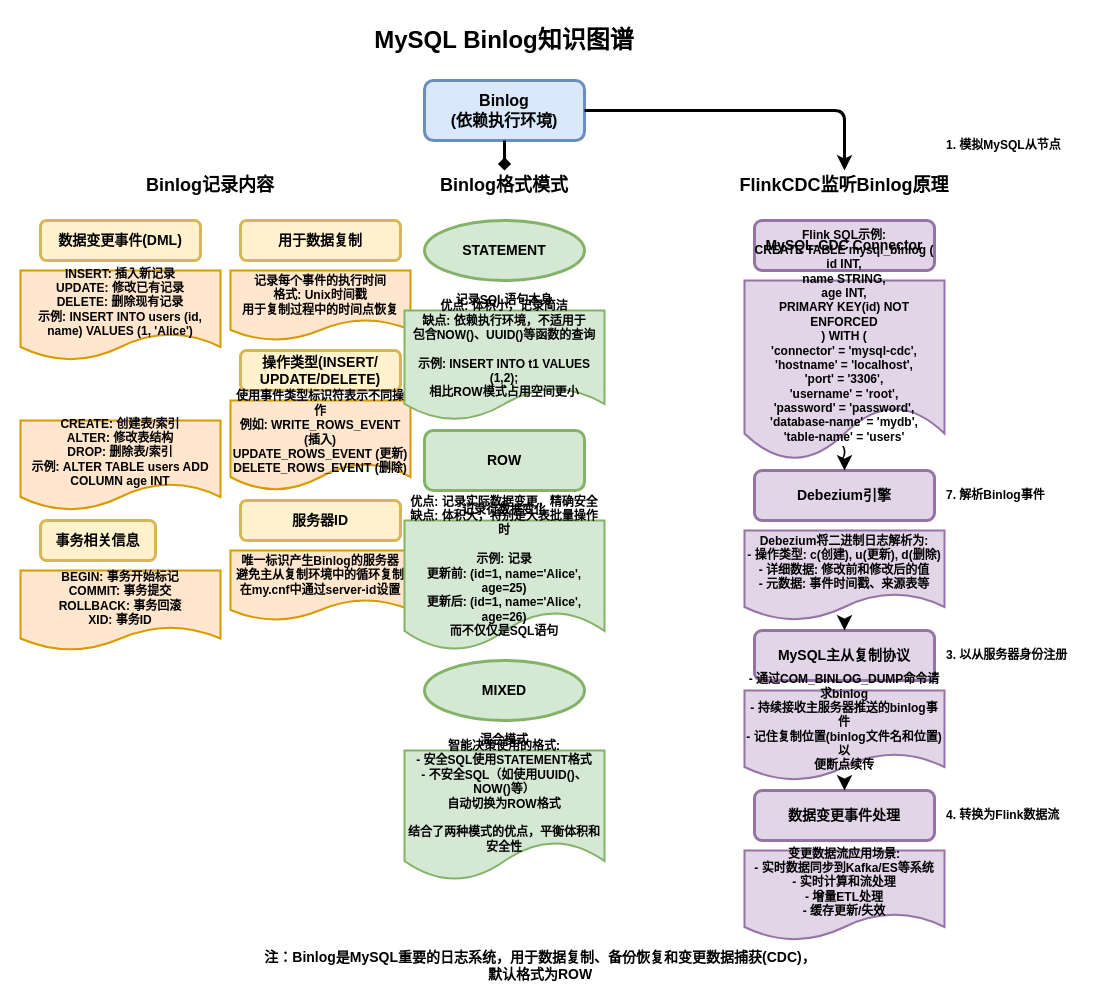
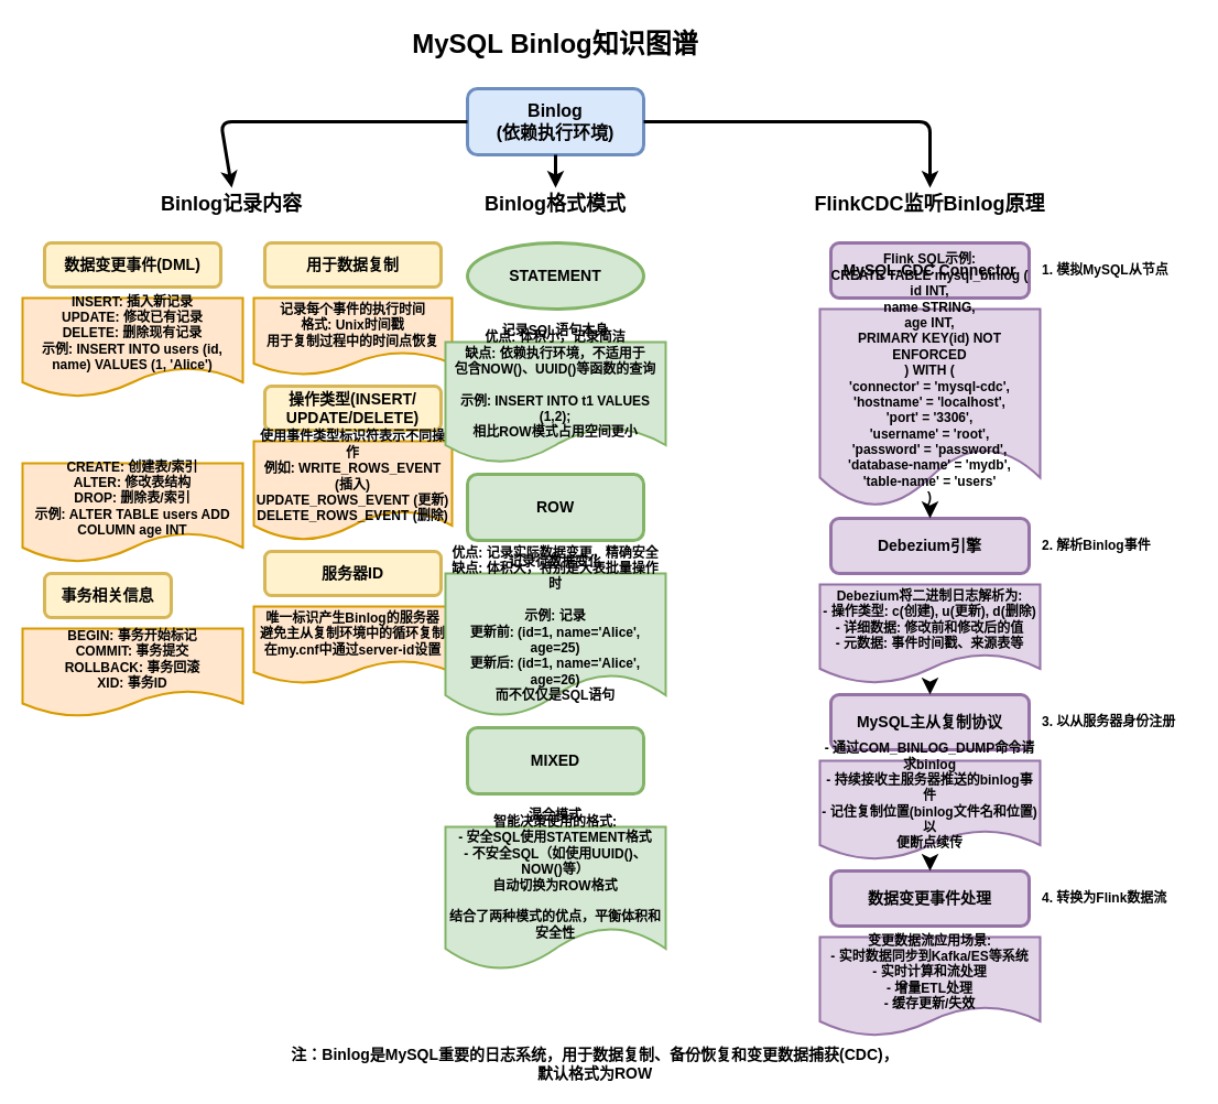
  <mxCell id="0" />
  <mxCell id="1" parent="0" />
  <mxCell id="2" value="MySQL Binlog知识图谱" style="text;html=1;strokeColor=none;fillColor=none;align=center;verticalAlign=middle;whiteSpace=wrap;rounded=0;fontSize=24;fontStyle=1" vertex="1" parent="1"><mxGeometry x="354" y="20" width="300" height="40" as="geometry" /></mxCell>
  <mxCell id="3" value="Binlog&lt;br&gt;(依赖执行环境)" style="rounded=1;whiteSpace=wrap;html=1;fillColor=#dae8fc;strokeColor=#6c8ebf;fontStyle=1;fontSize=16;strokeWidth=3;" vertex="1" parent="1"><mxGeometry x="424" y="80" width="160" height="60" as="geometry" /></mxCell>
  <mxCell id="4" value="Binlog记录内容" style="text;html=1;strokeColor=none;fillColor=none;align=center;verticalAlign=middle;whiteSpace=wrap;rounded=0;fontSize=18;fontStyle=1" vertex="1" parent="1"><mxGeometry x="130" y="170" width="160" height="30" as="geometry" /></mxCell>
  <mxCell id="5" value="数据变更事件(DML)" style="rounded=1;whiteSpace=wrap;html=1;fillColor=#fff2cc;strokeColor=#d6b656;fontStyle=1;fontSize=14;strokeWidth=3;" vertex="1" parent="1"><mxGeometry x="40" y="220" width="160" height="40" as="geometry" /></mxCell>
  <mxCell id="6" value="INSERT: 插入新记录&lt;br&gt;UPDATE: 修改已有记录&lt;br&gt;DELETE: 删除现有记录&lt;br&gt;示例: INSERT INTO users (id, name) VALUES (1, 'Alice')" style="shape=document;whiteSpace=wrap;html=1;boundedLbl=1;fillColor=#ffe6cc;strokeColor=#d79b00;fontStyle=1;fontSize=12;strokeWidth=2;" vertex="1" parent="1"><mxGeometry x="20" y="270" width="200" height="90" as="geometry" /></mxCell>
  <mxCell id="7" value="CREATE: 创建表/索引&lt;br&gt;ALTER: 修改表结构&lt;br&gt;DROP: 删除表/索引&lt;br&gt;示例: ALTER TABLE users ADD COLUMN age INT" style="shape=document;whiteSpace=wrap;html=1;boundedLbl=1;fillColor=#ffe6cc;strokeColor=#d79b00;fontStyle=1;fontSize=12;strokeWidth=2;" vertex="1" parent="1"><mxGeometry x="20" y="420" width="200" height="90" as="geometry" /></mxCell>
  <mxCell id="8" value="事务相关信息" style="rounded=1;whiteSpace=wrap;html=1;fillColor=#fff2cc;strokeColor=#d6b656;fontStyle=1;fontSize=14;strokeWidth=3;" vertex="1" parent="1"><mxGeometry x="40" y="520" width="115" height="40" as="geometry" /></mxCell>
  <mxCell id="9" value="BEGIN: 事务开始标记&lt;br&gt;COMMIT: 事务提交&lt;br&gt;ROLLBACK: 事务回滚&lt;br&gt;XID: 事务ID" style="shape=document;whiteSpace=wrap;html=1;boundedLbl=1;fillColor=#ffe6cc;strokeColor=#d79b00;fontStyle=1;fontSize=12;strokeWidth=2;" vertex="1" parent="1"><mxGeometry x="20" y="570" width="200" height="80" as="geometry" /></mxCell>
  <mxCell id="10" value="用于数据复制" style="rounded=1;whiteSpace=wrap;html=1;fillColor=#fff2cc;strokeColor=#d6b656;fontStyle=1;fontSize=14;strokeWidth=3;" vertex="1" parent="1"><mxGeometry x="240" y="220" width="160" height="40" as="geometry" /></mxCell>
  <mxCell id="11" value="记录每个事件的执行时间&lt;br&gt;格式: Unix时间戳&lt;br&gt;用于复制过程中的时间点恢复" style="shape=document;whiteSpace=wrap;html=1;boundedLbl=1;fillColor=#ffe6cc;strokeColor=#d79b00;fontStyle=1;fontSize=12;strokeWidth=2;" vertex="1" parent="1"><mxGeometry x="230" y="270" width="180" height="70" as="geometry" /></mxCell>
  <mxCell id="12" value="操作类型(INSERT/&lt;br&gt;UPDATE/DELETE)" style="rounded=1;whiteSpace=wrap;html=1;fillColor=#fff2cc;strokeColor=#d6b656;fontStyle=1;fontSize=14;strokeWidth=3;" vertex="1" parent="1"><mxGeometry x="240" y="350" width="160" height="40" as="geometry" /></mxCell>
  <mxCell id="13" value="使用事件类型标识符表示不同操作&lt;br&gt;例如: WRITE_ROWS_EVENT (插入)&lt;br&gt;UPDATE_ROWS_EVENT (更新)&lt;br&gt;DELETE_ROWS_EVENT (删除)" style="shape=document;whiteSpace=wrap;html=1;boundedLbl=1;fillColor=#ffe6cc;strokeColor=#d79b00;fontStyle=1;fontSize=12;strokeWidth=2;" vertex="1" parent="1"><mxGeometry x="230" y="400" width="180" height="90" as="geometry" /></mxCell>
  <mxCell id="14" value="服务器ID" style="rounded=1;whiteSpace=wrap;html=1;fillColor=#fff2cc;strokeColor=#d6b656;fontStyle=1;fontSize=14;strokeWidth=3;" vertex="1" parent="1"><mxGeometry x="240" y="500" width="160" height="40" as="geometry" /></mxCell>
  <mxCell id="15" value="唯一标识产生Binlog的服务器&lt;br&gt;避免主从复制环境中的循环复制&lt;br&gt;在my.cnf中通过server-id设置" style="shape=document;whiteSpace=wrap;html=1;boundedLbl=1;fillColor=#ffe6cc;strokeColor=#d79b00;fontStyle=1;fontSize=12;strokeWidth=2;" vertex="1" parent="1"><mxGeometry x="230" y="550" width="180" height="70" as="geometry" /></mxCell>
  <mxCell id="16" value="Binlog格式模式" style="text;html=1;strokeColor=none;fillColor=none;align=center;verticalAlign=middle;whiteSpace=wrap;rounded=0;fontSize=18;fontStyle=1" vertex="1" parent="1"><mxGeometry x="424" y="170" width="160" height="30" as="geometry" /></mxCell>
  <mxCell id="17" value="STATEMENT" style="ellipse;whiteSpace=wrap;html=1;fillColor=#d5e8d4;strokeColor=#82b366;fontStyle=1;fontSize=14;strokeWidth=3;" vertex="1" parent="1"><mxGeometry x="424" y="220" width="160" height="60" as="geometry" /></mxCell>
  <mxCell id="18" value="记录SQL语句本身" style="text;html=1;strokeColor=none;fillColor=none;align=center;verticalAlign=middle;whiteSpace=wrap;rounded=0;fontSize=12;fontStyle=1" vertex="1" parent="1"><mxGeometry x="424" y="290" width="160" height="20" as="geometry" /></mxCell>
  <mxCell id="19" value="优点: 体积小，记录简洁&lt;br&gt;缺点: 依赖执行环境，不适用于&lt;br&gt;包含NOW()、UUID()等函数的查询&lt;br&gt;&lt;br&gt;示例: INSERT INTO t1 VALUES (1,2);&lt;br&gt;相比ROW模式占用空间更小" style="shape=document;whiteSpace=wrap;html=1;boundedLbl=1;fillColor=#d5e8d4;strokeColor=#82b366;fontStyle=1;fontSize=12;strokeWidth=2;" vertex="1" parent="1"><mxGeometry x="404" y="310" width="200" height="110" as="geometry" /></mxCell>
  <mxCell id="20" value="ROW" style="whiteSpace=wrap;html=1;fillColor=#d5e8d4;strokeColor=#82b366;fontStyle=1;fontSize=14;strokeWidth=3;rounded=1;" vertex="1" parent="1"><mxGeometry x="424" y="430" width="160" height="60" as="geometry" /></mxCell>
  <mxCell id="21" value="记录行数据变化" style="text;html=1;strokeColor=none;fillColor=none;align=center;verticalAlign=middle;whiteSpace=wrap;rounded=0;fontSize=12;fontStyle=1" vertex="1" parent="1"><mxGeometry x="424" y="500" width="160" height="20" as="geometry" /></mxCell>
  <mxCell id="22" value="优点: 记录实际数据变更，精确安全&lt;br&gt;缺点: 体积大，特别是大表批量操作时&lt;br&gt;&lt;br&gt;示例: 记录&lt;br&gt;更新前: (id=1, name='Alice', age=25)&lt;br&gt;更新后: (id=1, name='Alice', age=26)&lt;br&gt;而不仅仅是SQL语句" style="shape=document;whiteSpace=wrap;html=1;boundedLbl=1;fillColor=#d5e8d4;strokeColor=#82b366;fontStyle=1;fontSize=12;strokeWidth=2;" vertex="1" parent="1"><mxGeometry x="404" y="520" width="200" height="130" as="geometry" /></mxCell>
- <mxCell id="23" value="MIXED" style="ellipse;whiteSpace=wrap;html=1;fillColor=#d5e8d4;strokeColor=#82b366;fontStyle=1;fontSize=14;strokeWidth=3;" vertex="1" parent="1"><mxGeometry x="424" y="660" width="160" height="60" as="geometry" /></mxCell>
+ <mxCell id="23" value="MIXED" style="whiteSpace=wrap;html=1;fillColor=#d5e8d4;strokeColor=#82b366;fontStyle=1;fontSize=14;strokeWidth=3;rounded=1;" vertex="1" parent="1"><mxGeometry x="424" y="660" width="160" height="60" as="geometry" /></mxCell>
  <mxCell id="24" value="混合模式" style="text;html=1;strokeColor=none;fillColor=none;align=center;verticalAlign=middle;whiteSpace=wrap;rounded=0;fontSize=12;fontStyle=1" vertex="1" parent="1"><mxGeometry x="424" y="730" width="160" height="20" as="geometry" /></mxCell>
  <mxCell id="25" value="智能决策使用的格式:&lt;br&gt;- 安全SQL使用STATEMENT格式&lt;br&gt;- 不安全SQL（如使用UUID()、NOW()等）&lt;br&gt;  自动切换为ROW格式&lt;br&gt;&lt;br&gt;结合了两种模式的优点，平衡体积和安全性" style="shape=document;whiteSpace=wrap;html=1;boundedLbl=1;fillColor=#d5e8d4;strokeColor=#82b366;fontStyle=1;fontSize=12;strokeWidth=2;" vertex="1" parent="1"><mxGeometry x="404" y="750" width="200" height="130" as="geometry" /></mxCell>
  <mxCell id="26" value="FlinkCDC监听Binlog原理" style="text;html=1;strokeColor=none;fillColor=none;align=center;verticalAlign=middle;whiteSpace=wrap;rounded=0;fontSize=18;fontStyle=1" vertex="1" parent="1"><mxGeometry x="724" y="170" width="240" height="30" as="geometry" /></mxCell>
  <mxCell id="27" value="MySQL-CDC Connector" style="rounded=1;whiteSpace=wrap;html=1;fillColor=#e1d5e7;strokeColor=#9673a6;fontStyle=1;fontSize=14;strokeWidth=3;" vertex="1" parent="1"><mxGeometry x="754" y="220" width="180" height="50" as="geometry" /></mxCell>
- <mxCell id="28" value="1. 模拟MySQL从节点" style="text;html=1;strokeColor=none;fillColor=none;align=left;verticalAlign=middle;whiteSpace=wrap;rounded=0;fontSize=12;fontStyle=1" vertex="1" parent="1"><mxGeometry x="944" y="135" width="140" height="20" as="geometry" /></mxCell>
+ <mxCell id="28" value="1. 模拟MySQL从节点" style="text;html=1;strokeColor=none;fillColor=none;align=left;verticalAlign=middle;whiteSpace=wrap;rounded=0;fontSize=12;fontStyle=1" vertex="1" parent="1"><mxGeometry x="944" y="235" width="140" height="20" as="geometry" /></mxCell>
  <mxCell id="29" value="Flink SQL示例:&lt;br&gt;CREATE TABLE mysql_binlog (&lt;br&gt;  id INT,&lt;br&gt;  name STRING,&lt;br&gt;  age INT,&lt;br&gt;  PRIMARY KEY(id) NOT ENFORCED&lt;br&gt;) WITH (&lt;br&gt;  'connector' = 'mysql-cdc',&lt;br&gt;  'hostname' = 'localhost',&lt;br&gt;  'port' = '3306',&lt;br&gt;  'username' = 'root',&lt;br&gt;  'password' = 'password',&lt;br&gt;  'database-name' = 'mydb',&lt;br&gt;  'table-name' = 'users'&lt;br&gt;)" style="shape=document;whiteSpace=wrap;html=1;boundedLbl=1;fillColor=#e1d5e7;strokeColor=#9673a6;fontStyle=1;fontSize=12;strokeWidth=2;" vertex="1" parent="1"><mxGeometry x="744" y="280" width="200" height="180" as="geometry" /></mxCell>
  <mxCell id="30" value="Debezium引擎" style="rounded=1;whiteSpace=wrap;html=1;fillColor=#e1d5e7;strokeColor=#9673a6;fontStyle=1;fontSize=14;strokeWidth=3;" vertex="1" parent="1"><mxGeometry x="754" y="470" width="180" height="50" as="geometry" /></mxCell>
- <mxCell id="31" value="7. 解析Binlog事件" style="text;html=1;strokeColor=none;fillColor=none;align=left;verticalAlign=middle;whiteSpace=wrap;rounded=0;fontSize=12;fontStyle=1" vertex="1" parent="1"><mxGeometry x="944" y="485" width="140" height="20" as="geometry" /></mxCell>
+ <mxCell id="31" value="2. 解析Binlog事件" style="text;html=1;strokeColor=none;fillColor=none;align=left;verticalAlign=middle;whiteSpace=wrap;rounded=0;fontSize=12;fontStyle=1" vertex="1" parent="1"><mxGeometry x="944" y="485" width="140" height="20" as="geometry" /></mxCell>
  <mxCell id="32" value="Debezium将二进制日志解析为:&lt;br&gt;- 操作类型: c(创建), u(更新), d(删除)&lt;br&gt;- 详细数据: 修改前和修改后的值&lt;br&gt;- 元数据: 事件时间戳、来源表等" style="shape=document;whiteSpace=wrap;html=1;boundedLbl=1;fillColor=#e1d5e7;strokeColor=#9673a6;fontStyle=1;fontSize=12;strokeWidth=2;" vertex="1" parent="1"><mxGeometry x="744" y="530" width="200" height="90" as="geometry" /></mxCell>
  <mxCell id="33" value="MySQL主从复制协议" style="rounded=1;whiteSpace=wrap;html=1;fillColor=#e1d5e7;strokeColor=#9673a6;fontStyle=1;fontSize=14;strokeWidth=3;" vertex="1" parent="1"><mxGeometry x="754" y="630" width="180" height="50" as="geometry" /></mxCell>
  <mxCell id="34" value="3. 以从服务器身份注册" style="text;html=1;strokeColor=none;fillColor=none;align=left;verticalAlign=middle;whiteSpace=wrap;rounded=0;fontSize=12;fontStyle=1" vertex="1" parent="1"><mxGeometry x="944" y="645" width="140" height="20" as="geometry" /></mxCell>
  <mxCell id="35" value="- 通过COM_BINLOG_DUMP命令请求binlog&lt;br&gt;- 持续接收主服务器推送的binlog事件&lt;br&gt;- 记住复制位置(binlog文件名和位置)以&lt;br&gt;  便断点续传" style="shape=document;whiteSpace=wrap;html=1;boundedLbl=1;fillColor=#e1d5e7;strokeColor=#9673a6;fontStyle=1;fontSize=12;strokeWidth=2;" vertex="1" parent="1"><mxGeometry x="744" y="690" width="200" height="90" as="geometry" /></mxCell>
  <mxCell id="36" value="数据变更事件处理" style="rounded=1;whiteSpace=wrap;html=1;fillColor=#e1d5e7;strokeColor=#9673a6;fontStyle=1;fontSize=14;strokeWidth=3;" vertex="1" parent="1"><mxGeometry x="754" y="790" width="180" height="50" as="geometry" /></mxCell>
  <mxCell id="37" value="4. 转换为Flink数据流" style="text;html=1;strokeColor=none;fillColor=none;align=left;verticalAlign=middle;whiteSpace=wrap;rounded=0;fontSize=12;fontStyle=1" vertex="1" parent="1"><mxGeometry x="944" y="805" width="140" height="20" as="geometry" /></mxCell>
  <mxCell id="38" value="变更数据流应用场景:&lt;br&gt;- 实时数据同步到Kafka/ES等系统&lt;br&gt;- 实时计算和流处理&lt;br&gt;- 增量ETL处理&lt;br&gt;- 缓存更新/失效" style="shape=document;whiteSpace=wrap;html=1;boundedLbl=1;fillColor=#e1d5e7;strokeColor=#9673a6;fontStyle=1;fontSize=12;strokeWidth=2;" vertex="1" parent="1"><mxGeometry x="744" y="850" width="200" height="90" as="geometry" /></mxCell>
- <mxCell id="40" value="" style="endArrow=diamond;html=1;rounded=1;exitX=0.5;exitY=1;exitDx=0;exitDy=0;entryX=0.5;entryY=0;entryDx=0;entryDy=0;strokeWidth=3;jumpStyle=arc;jumpSize=6;" edge="1" parent="1" source="3" target="16"><mxGeometry width="50" height="50" relative="1" as="geometry"><mxPoint x="540" y="380" as="sourcePoint" /><mxPoint x="590" y="330" as="targetPoint" /></mxGeometry></mxCell>
+ <mxCell id="39" value="" style="endArrow=classic;html=1;rounded=1;exitX=0;exitY=0.5;exitDx=0;exitDy=0;entryX=0.5;entryY=0;entryDx=0;entryDy=0;strokeWidth=3;jumpStyle=arc;jumpSize=6;" edge="1" parent="1" source="3" target="4"><mxGeometry width="50" height="50" relative="1" as="geometry"><mxPoint x="540" y="380" as="sourcePoint" /><mxPoint x="590" y="330" as="targetPoint" /><Array as="points"><mxPoint x="200" y="110" /></Array></mxGeometry></mxCell>
+ <mxCell id="40" value="" style="endArrow=classic;html=1;rounded=1;exitX=0.5;exitY=1;exitDx=0;exitDy=0;entryX=0.5;entryY=0;entryDx=0;entryDy=0;strokeWidth=3;jumpStyle=arc;jumpSize=6;" edge="1" parent="1" source="3" target="16"><mxGeometry width="50" height="50" relative="1" as="geometry"><mxPoint x="540" y="380" as="sourcePoint" /><mxPoint x="590" y="330" as="targetPoint" /></mxGeometry></mxCell>
  <mxCell id="41" value="" style="endArrow=classic;html=1;rounded=1;exitX=1;exitY=0.5;exitDx=0;exitDy=0;entryX=0.5;entryY=0;entryDx=0;entryDy=0;strokeWidth=3;jumpStyle=arc;jumpSize=6;" edge="1" parent="1" source="3" target="26"><mxGeometry width="50" height="50" relative="1" as="geometry"><mxPoint x="540" y="380" as="sourcePoint" /><mxPoint x="590" y="330" as="targetPoint" /><Array as="points"><mxPoint x="844" y="110" /></Array></mxGeometry></mxCell>
  <mxCell id="42" value="" style="endArrow=classic;html=1;rounded=1;exitX=0.5;exitY=1;exitDx=0;exitDy=0;entryX=0.5;entryY=0;entryDx=0;entryDy=0;strokeWidth=3;jumpStyle=arc;jumpSize=6;" edge="1" parent="1" source="29" target="30"><mxGeometry width="50" height="50" relative="1" as="geometry"><mxPoint x="540" y="380" as="sourcePoint" /><mxPoint x="590" y="330" as="targetPoint" /></mxGeometry></mxCell>
  <mxCell id="43" value="" style="endArrow=classic;html=1;rounded=1;exitX=0.5;exitY=1;exitDx=0;exitDy=0;entryX=0.5;entryY=0;entryDx=0;entryDy=0;strokeWidth=3;jumpStyle=arc;jumpSize=6;" edge="1" parent="1" source="32" target="33"><mxGeometry width="50" height="50" relative="1" as="geometry"><mxPoint x="540" y="380" as="sourcePoint" /><mxPoint x="590" y="330" as="targetPoint" /></mxGeometry></mxCell>
  <mxCell id="44" value="" style="endArrow=classic;html=1;rounded=1;exitX=0.5;exitY=1;exitDx=0;exitDy=0;entryX=0.5;entryY=0;entryDx=0;entryDy=0;strokeWidth=3;jumpStyle=arc;jumpSize=6;" edge="1" parent="1" source="35" target="36"><mxGeometry width="50" height="50" relative="1" as="geometry"><mxPoint x="540" y="380" as="sourcePoint" /><mxPoint x="590" y="330" as="targetPoint" /></mxGeometry></mxCell>
  <mxCell id="45" value="注：Binlog是MySQL重要的日志系统，用于数据复制、备份恢复和变更数据捕获(CDC)，默认格式为ROW" style="text;html=1;strokeColor=none;fillColor=none;align=center;verticalAlign=middle;whiteSpace=wrap;rounded=0;fontSize=14;fontStyle=1" vertex="1" parent="1"><mxGeometry x="260" y="950" width="560" height="30" as="geometry" /></mxCell>
